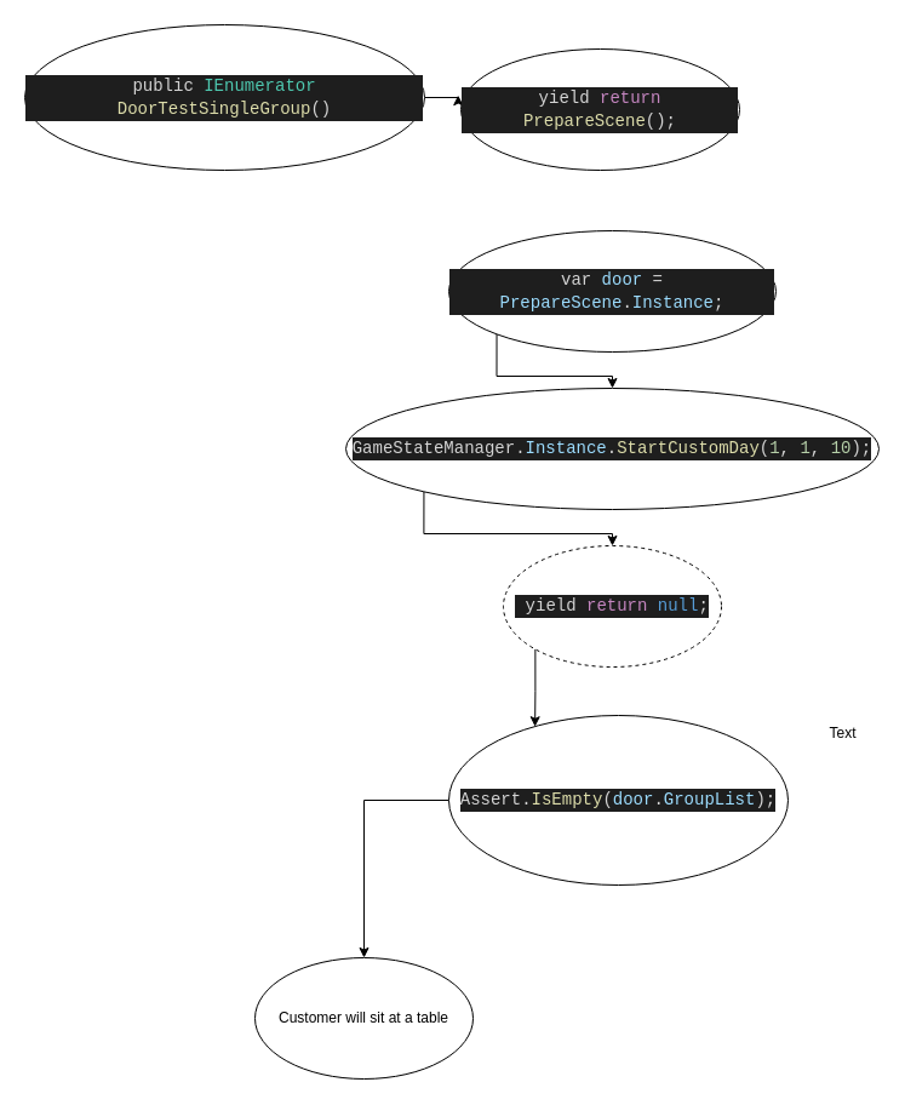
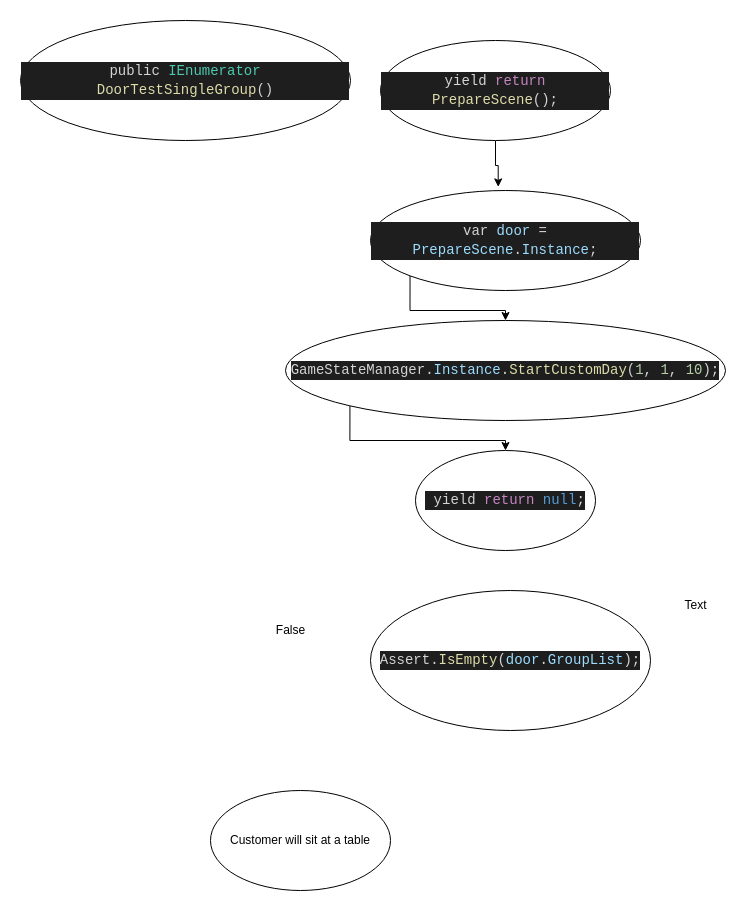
  <mxCell id="0" />
  <mxCell id="1" parent="0" />
- <mxCell id="2" style="edgeStyle=orthogonalEdgeStyle;rounded=0;orthogonalLoop=1;jettySize=auto;html=1;exitX=1;exitY=0.5;exitDx=0;exitDy=0;entryX=-0.01;entryY=0.381;entryDx=0;entryDy=0;entryPerimeter=0;" edge="1" parent="1" source="3" target="5"><mxGeometry relative="1" as="geometry" /></mxCell>
  <mxCell id="3" value="&lt;div style=&quot;color: rgb(212, 212, 212); background-color: rgb(30, 30, 30); font-family: Consolas, &amp;quot;Courier New&amp;quot;, monospace; font-size: 14px; line-height: 19px;&quot;&gt;public &lt;span style=&quot;color: #4ec9b0;&quot;&gt;IEnumerator&lt;/span&gt; &lt;span style=&quot;color: #dcdcaa;&quot;&gt;DoorTestSingleGroup&lt;/span&gt;()&lt;/div&gt;" style="ellipse;whiteSpace=wrap;html=1;" vertex="1" parent="1"><mxGeometry width="330" height="120" as="geometry" x="20" y="20" /></mxCell>
+ <mxCell id="4" style="edgeStyle=orthogonalEdgeStyle;rounded=0;orthogonalLoop=1;jettySize=auto;html=1;exitX=0.5;exitY=1;exitDx=0;exitDy=0;entryX=0.473;entryY=-0.036;entryDx=0;entryDy=0;entryPerimeter=0;" edge="1" parent="1" source="5" target="7"><mxGeometry relative="1" as="geometry" /></mxCell>
  <mxCell id="5" value="&lt;div style=&quot;color: rgb(212, 212, 212); background-color: rgb(30, 30, 30); font-family: Consolas, &amp;quot;Courier New&amp;quot;, monospace; font-size: 14px; line-height: 19px;&quot;&gt;yield &lt;span style=&quot;color: #c586c0;&quot;&gt;return&lt;/span&gt; &lt;span style=&quot;color: #dcdcaa;&quot;&gt;PrepareScene&lt;/span&gt;();&lt;/div&gt;" style="ellipse;whiteSpace=wrap;html=1;" vertex="1" parent="1"><mxGeometry x="380" y="40" width="230" height="100" as="geometry" /></mxCell>
  <mxCell id="6" style="edgeStyle=orthogonalEdgeStyle;rounded=0;orthogonalLoop=1;jettySize=auto;html=1;exitX=0;exitY=1;exitDx=0;exitDy=0;" edge="1" parent="1" source="7" target="9"><mxGeometry relative="1" as="geometry" /></mxCell>
  <mxCell id="7" value="&lt;div style=&quot;color: rgb(212, 212, 212); background-color: rgb(30, 30, 30); font-family: Consolas, &amp;quot;Courier New&amp;quot;, monospace; font-size: 14px; line-height: 19px;&quot;&gt;var &lt;span style=&quot;color: #9cdcfe;&quot;&gt;door&lt;/span&gt; = &lt;span style=&quot;color: #9cdcfe;&quot;&gt;PrepareScene&lt;/span&gt;.&lt;span style=&quot;color: #9cdcfe;&quot;&gt;Instance&lt;/span&gt;;&lt;/div&gt;" style="ellipse;whiteSpace=wrap;html=1;" vertex="1" parent="1"><mxGeometry x="370" y="190" width="270" height="100" as="geometry" /></mxCell>
  <mxCell id="8" style="edgeStyle=orthogonalEdgeStyle;rounded=0;orthogonalLoop=1;jettySize=auto;html=1;exitX=0;exitY=1;exitDx=0;exitDy=0;entryX=0.5;entryY=0;entryDx=0;entryDy=0;" edge="1" parent="1" source="9" target="11"><mxGeometry relative="1" as="geometry" /></mxCell>
  <mxCell id="9" value="&lt;div style=&quot;color: rgb(212, 212, 212); background-color: rgb(30, 30, 30); font-family: Consolas, &amp;quot;Courier New&amp;quot;, monospace; font-size: 14px; line-height: 19px;&quot;&gt;GameStateManager.&lt;span style=&quot;color: #9cdcfe;&quot;&gt;Instance&lt;/span&gt;.&lt;span style=&quot;color: #dcdcaa;&quot;&gt;StartCustomDay&lt;/span&gt;(&lt;span style=&quot;color: #b5cea8;&quot;&gt;1&lt;/span&gt;, &lt;span style=&quot;color: #b5cea8;&quot;&gt;1&lt;/span&gt;, &lt;span style=&quot;color: #b5cea8;&quot;&gt;10&lt;/span&gt;);&lt;/div&gt;" style="ellipse;whiteSpace=wrap;html=1;" vertex="1" parent="1"><mxGeometry x="285" y="320" width="440" height="100" as="geometry" /></mxCell>
- <mxCell id="10" style="edgeStyle=orthogonalEdgeStyle;rounded=0;orthogonalLoop=1;jettySize=auto;html=1;exitX=0;exitY=1;exitDx=0;exitDy=0;entryX=0.254;entryY=0.066;entryDx=0;entryDy=0;entryPerimeter=0;" edge="1" parent="1" source="11" target="13"><mxGeometry relative="1" as="geometry" /></mxCell>
- <mxCell id="11" value="&lt;div style=&quot;color: rgb(212, 212, 212); background-color: rgb(30, 30, 30); font-family: Consolas, &amp;quot;Courier New&amp;quot;, monospace; font-size: 14px; line-height: 19px;&quot;&gt;&amp;nbsp;yield &lt;span style=&quot;color: #c586c0;&quot;&gt;return&lt;/span&gt; &lt;span style=&quot;color: #569cd6;&quot;&gt;null&lt;/span&gt;;&lt;/div&gt;" style="ellipse;whiteSpace=wrap;html=1;dashed=1;" vertex="1" parent="1"><mxGeometry x="415" y="450" width="180" height="100" as="geometry" /></mxCell>
- <mxCell id="12" style="edgeStyle=orthogonalEdgeStyle;rounded=0;orthogonalLoop=1;jettySize=auto;html=1;exitX=0;exitY=0.5;exitDx=0;exitDy=0;entryX=0.5;entryY=0;entryDx=0;entryDy=0;" edge="1" parent="1" source="13" target="14"><mxGeometry relative="1" as="geometry" /></mxCell>
+ <mxCell id="11" value="&lt;div style=&quot;color: rgb(212, 212, 212); background-color: rgb(30, 30, 30); font-family: Consolas, &amp;quot;Courier New&amp;quot;, monospace; font-size: 14px; line-height: 19px;&quot;&gt;&amp;nbsp;yield &lt;span style=&quot;color: #c586c0;&quot;&gt;return&lt;/span&gt; &lt;span style=&quot;color: #569cd6;&quot;&gt;null&lt;/span&gt;;&lt;/div&gt;" style="ellipse;whiteSpace=wrap;html=1;" vertex="1" parent="1"><mxGeometry x="415" y="450" width="180" height="100" as="geometry" /></mxCell>
  <mxCell id="13" value="&lt;div style=&quot;color: rgb(212, 212, 212); background-color: rgb(30, 30, 30); font-family: Consolas, &amp;quot;Courier New&amp;quot;, monospace; font-size: 14px; line-height: 19px;&quot;&gt;Assert.&lt;span style=&quot;color: #dcdcaa;&quot;&gt;IsEmpty&lt;/span&gt;(&lt;span style=&quot;color: #9cdcfe;&quot;&gt;door&lt;/span&gt;.&lt;span style=&quot;color: #9cdcfe;&quot;&gt;GroupList&lt;/span&gt;);&lt;/div&gt;" style="ellipse;whiteSpace=wrap;html=1;" vertex="1" parent="1"><mxGeometry x="370" y="590" width="280" height="140" as="geometry" /></mxCell>
  <mxCell id="14" value="Customer will sit at a table" style="ellipse;whiteSpace=wrap;html=1;" vertex="1" parent="1"><mxGeometry x="210" y="790" width="180" height="100" as="geometry" /></mxCell>
+ <mxCell id="15" value="False" style="text;html=1;align=center;verticalAlign=middle;resizable=0;points=[];autosize=1;strokeColor=none;fillColor=none;" vertex="1" parent="1"><mxGeometry x="265" y="615" width="50" height="30" as="geometry" /></mxCell>
  <mxCell id="16" value="Text" style="text;html=1;align=center;verticalAlign=middle;resizable=0;points=[];autosize=1;strokeColor=none;fillColor=none;" vertex="1" parent="1"><mxGeometry x="670" y="590" width="50" height="30" as="geometry" /></mxCell>
